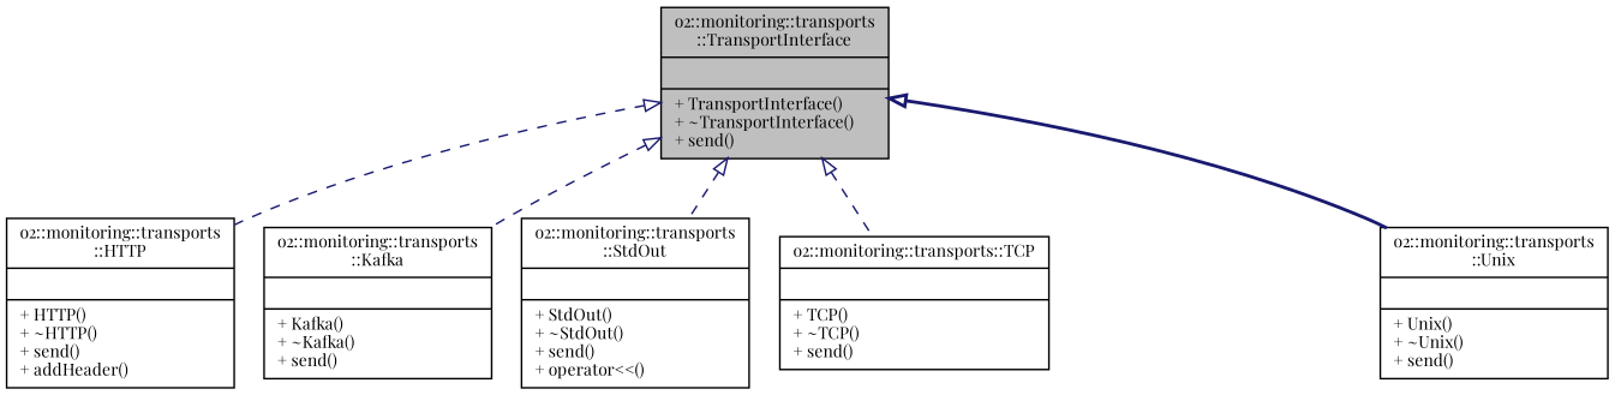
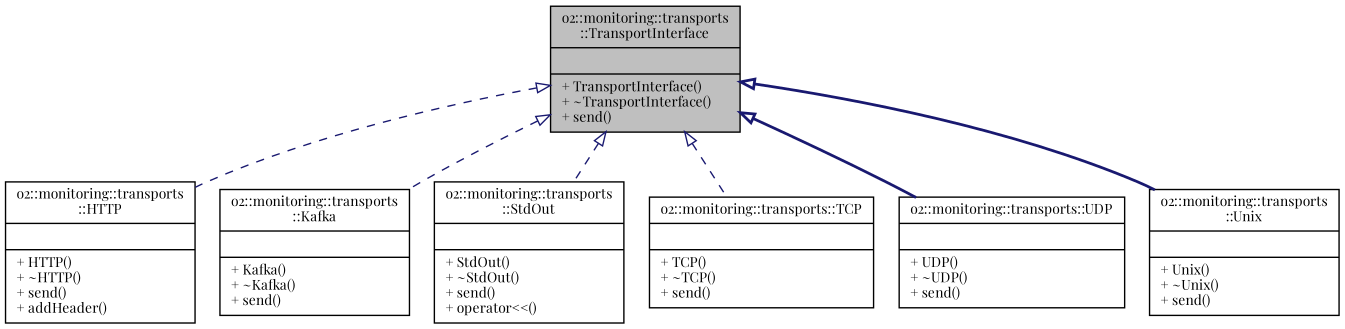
  digraph {
    fontname="Playfair Display"
    node [color=black fontname="Playfair Display" fontsize=10 shape=record]
    edge [arrowtail=onormal color=midnightblue dir=back fontname="Playfair Display" fontsize=10 labelfontname=Helvetica labelfontsize=10 style=dashed]
    n1 [fillcolor=grey75 fontcolor=black height=0.2 label="{o2::monitoring::transports\l::TransportInterface\n||+ TransportInterface()\l+ ~TransportInterface()\l+ send()\l}" style=filled width=0.4]
    n2 [height=0.2 label="{o2::monitoring::transports\l::HTTP\n||+ HTTP()\l+ ~HTTP()\l+ send()\l+ addHeader()\l}" width=0.4]
    n3 [height=0.2 label="{o2::monitoring::transports\l::Kafka\n||+ Kafka()\l+ ~Kafka()\l+ send()\l}" width=0.4]
    n4 [height=0.2 label="{o2::monitoring::transports\l::StdOut\n||+ StdOut()\l+ ~StdOut()\l+ send()\l+ operator\<\<()\l}" width=0.4]
    n5 [height=0.2 label="{o2::monitoring::transports::TCP\n||+ TCP()\l+ ~TCP()\l+ send()\l}" width=0.4]
+   n6 [height=0.2 label="{o2::monitoring::transports::UDP\n||+ UDP()\l+ ~UDP()\l+ send()\l}" width=0.4]
    n7 [height=0.2 label="{o2::monitoring::transports\l::Unix\n||+ Unix()\l+ ~Unix()\l+ send()\l}" width=0.4]
    n1 -> n2
    n1 -> n3
    n1 -> n4
    n1 -> n5
+   n1 -> n6 [style=bold]
    n1 -> n7 [style=bold]
  }
